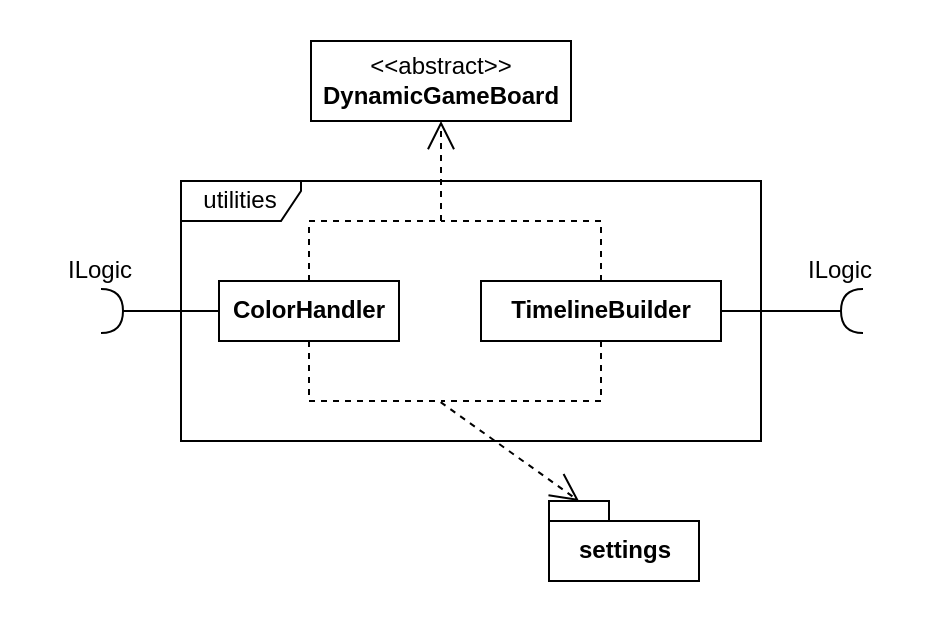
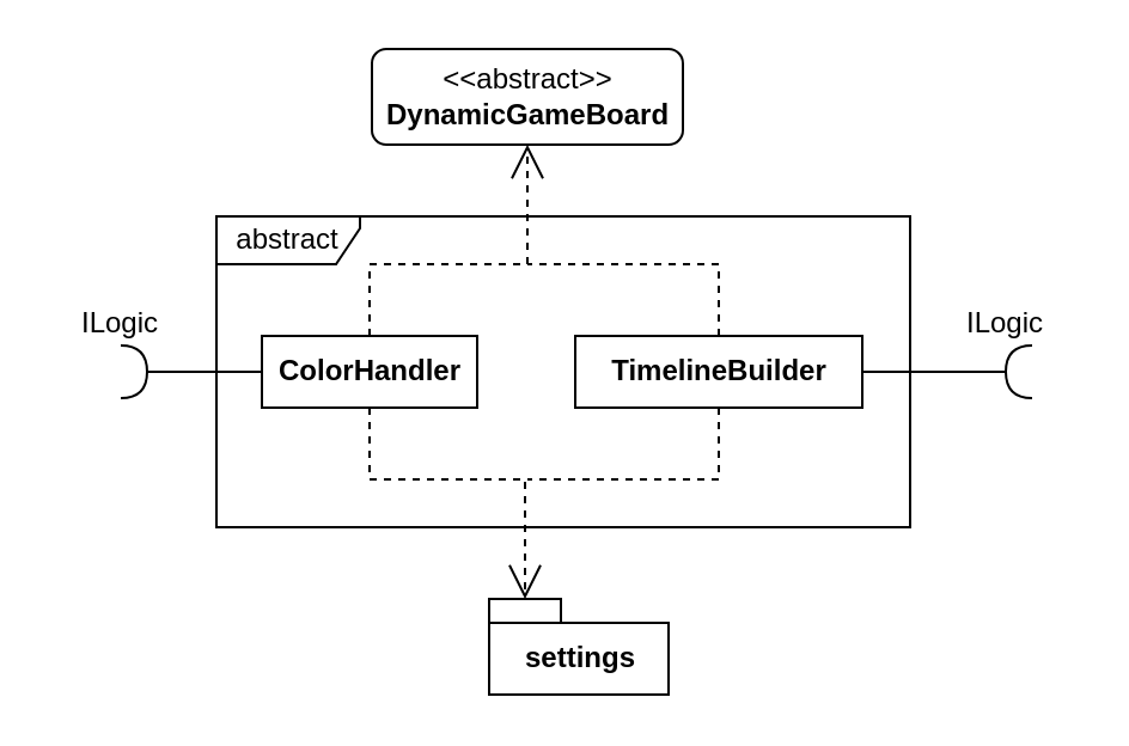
  <mxCell id="0" />
  <mxCell id="1" parent="0" />
- <mxCell id="2" value="settings" style="shape=folder;fontStyle=1;spacingTop=10;tabWidth=30;tabHeight=10;tabPosition=left;html=1;" vertex="1" parent="1"><mxGeometry x="274" y="250" width="75" height="40" as="geometry" /></mxCell>
+ <mxCell id="2" value="settings" style="shape=folder;fontStyle=1;spacingTop=10;tabWidth=30;tabHeight=10;tabPosition=left;html=1;" vertex="1" parent="1"><mxGeometry x="204" y="250" width="75" height="40" as="geometry" /></mxCell>
  <mxCell id="3" value="&lt;b&gt;ColorHandler&lt;/b&gt;" style="html=1;" vertex="1" parent="1"><mxGeometry x="109" y="140" width="90" height="30" as="geometry" /></mxCell>
- <mxCell id="4" value="&amp;lt;&amp;lt;abstract&amp;gt;&amp;gt;&lt;br&gt;&lt;b&gt;DynamicGameBoard&lt;/b&gt;" style="html=1;" vertex="1" parent="1"><mxGeometry x="155" y="20" width="130" height="40" as="geometry" /></mxCell>
+ <mxCell id="4" value="&amp;lt;&amp;lt;abstract&amp;gt;&amp;gt;&lt;br&gt;&lt;b&gt;DynamicGameBoard&lt;/b&gt;" style="html=1;rounded=1;" vertex="1" parent="1"><mxGeometry x="155" y="20" width="130" height="40" as="geometry" /></mxCell>
  <mxCell id="5" value="" style="shape=requiredInterface;html=1;verticalLabelPosition=bottom;sketch=0;rotation=0;aspect=fixed;" vertex="1" parent="1"><mxGeometry x="50" y="144" width="11" height="22" as="geometry" /></mxCell>
  <mxCell id="6" value="ILogic" style="text;html=1;strokeColor=none;fillColor=none;align=center;verticalAlign=middle;whiteSpace=wrap;rounded=0;" vertex="1" parent="1"><mxGeometry x="20" y="120" width="60" height="30" as="geometry" /></mxCell>
  <mxCell id="7" value="&lt;b&gt;TimelineBuilder&lt;/b&gt;" style="html=1;" vertex="1" parent="1"><mxGeometry x="240" y="140" width="120" height="30" as="geometry" /></mxCell>
  <mxCell id="8" value="" style="endArrow=open;endSize=12;dashed=1;html=1;rounded=0;exitX=0.5;exitY=0;exitDx=0;exitDy=0;entryX=0.5;entryY=1;entryDx=0;entryDy=0;" edge="1" parent="1" source="3" target="4"><mxGeometry x="-0.443" y="-39" width="160" relative="1" as="geometry"><mxPoint x="90" y="195" as="sourcePoint" /><mxPoint x="10" y="195" as="targetPoint" /><mxPoint as="offset" /><Array as="points"><mxPoint x="154" y="110" /><mxPoint x="220" y="110" /></Array></mxGeometry></mxCell>
  <mxCell id="9" value="" style="endArrow=none;html=1;rounded=0;exitX=0;exitY=0.5;exitDx=0;exitDy=0;entryX=1;entryY=0.5;entryDx=0;entryDy=0;entryPerimeter=0;" edge="1" parent="1" source="3" target="5"><mxGeometry width="50" height="50" relative="1" as="geometry"><mxPoint x="210" y="210" as="sourcePoint" /><mxPoint x="40" y="155" as="targetPoint" /></mxGeometry></mxCell>
  <mxCell id="10" value="" style="shape=requiredInterface;html=1;verticalLabelPosition=bottom;sketch=0;rotation=-180;aspect=fixed;" vertex="1" parent="1"><mxGeometry x="420" y="144" width="11" height="22" as="geometry" /></mxCell>
  <mxCell id="11" value="ILogic" style="text;html=1;strokeColor=none;fillColor=none;align=center;verticalAlign=middle;whiteSpace=wrap;rounded=0;" vertex="1" parent="1"><mxGeometry x="390" y="120" width="60" height="30" as="geometry" /></mxCell>
  <mxCell id="12" value="" style="endArrow=none;html=1;rounded=0;entryX=1;entryY=0.5;entryDx=0;entryDy=0;entryPerimeter=0;exitX=1;exitY=0.5;exitDx=0;exitDy=0;" edge="1" parent="1" source="7" target="10"><mxGeometry width="50" height="50" relative="1" as="geometry"><mxPoint x="210" y="210" as="sourcePoint" /><mxPoint x="260" y="160" as="targetPoint" /></mxGeometry></mxCell>
  <mxCell id="13" value="" style="endArrow=none;dashed=1;html=1;rounded=0;exitX=0.5;exitY=0;exitDx=0;exitDy=0;" edge="1" parent="1" source="7"><mxGeometry width="50" height="50" relative="1" as="geometry"><mxPoint x="210" y="210" as="sourcePoint" /><mxPoint x="220" y="110" as="targetPoint" /><Array as="points"><mxPoint x="300" y="110" /></Array></mxGeometry></mxCell>
  <mxCell id="14" value="" style="endArrow=open;endSize=12;dashed=1;html=1;rounded=0;exitX=0.5;exitY=1;exitDx=0;exitDy=0;entryX=0;entryY=0;entryDx=15;entryDy=0;entryPerimeter=0;" edge="1" parent="1" source="3" target="2"><mxGeometry x="-0.443" y="-39" width="160" relative="1" as="geometry"><mxPoint x="164" y="150" as="sourcePoint" /><mxPoint x="230" y="60" as="targetPoint" /><mxPoint as="offset" /><Array as="points"><mxPoint x="154" y="200" /><mxPoint x="219" y="200" /></Array></mxGeometry></mxCell>
  <mxCell id="15" value="" style="endArrow=none;dashed=1;html=1;rounded=0;exitX=0.5;exitY=1;exitDx=0;exitDy=0;" edge="1" parent="1" source="7"><mxGeometry width="50" height="50" relative="1" as="geometry"><mxPoint x="310" y="150" as="sourcePoint" /><mxPoint x="220" y="200" as="targetPoint" /><Array as="points"><mxPoint x="300" y="200" /></Array></mxGeometry></mxCell>
- <mxCell id="16" value="utilities" style="shape=umlFrame;whiteSpace=wrap;html=1;width=60;height=20;" vertex="1" parent="1"><mxGeometry x="90" y="90" width="290" height="130" as="geometry" /></mxCell>
+ <mxCell id="16" value="abstract" style="shape=umlFrame;whiteSpace=wrap;html=1;width=60;height=20;" vertex="1" parent="1"><mxGeometry x="90" y="90" width="290" height="130" as="geometry" /></mxCell>
